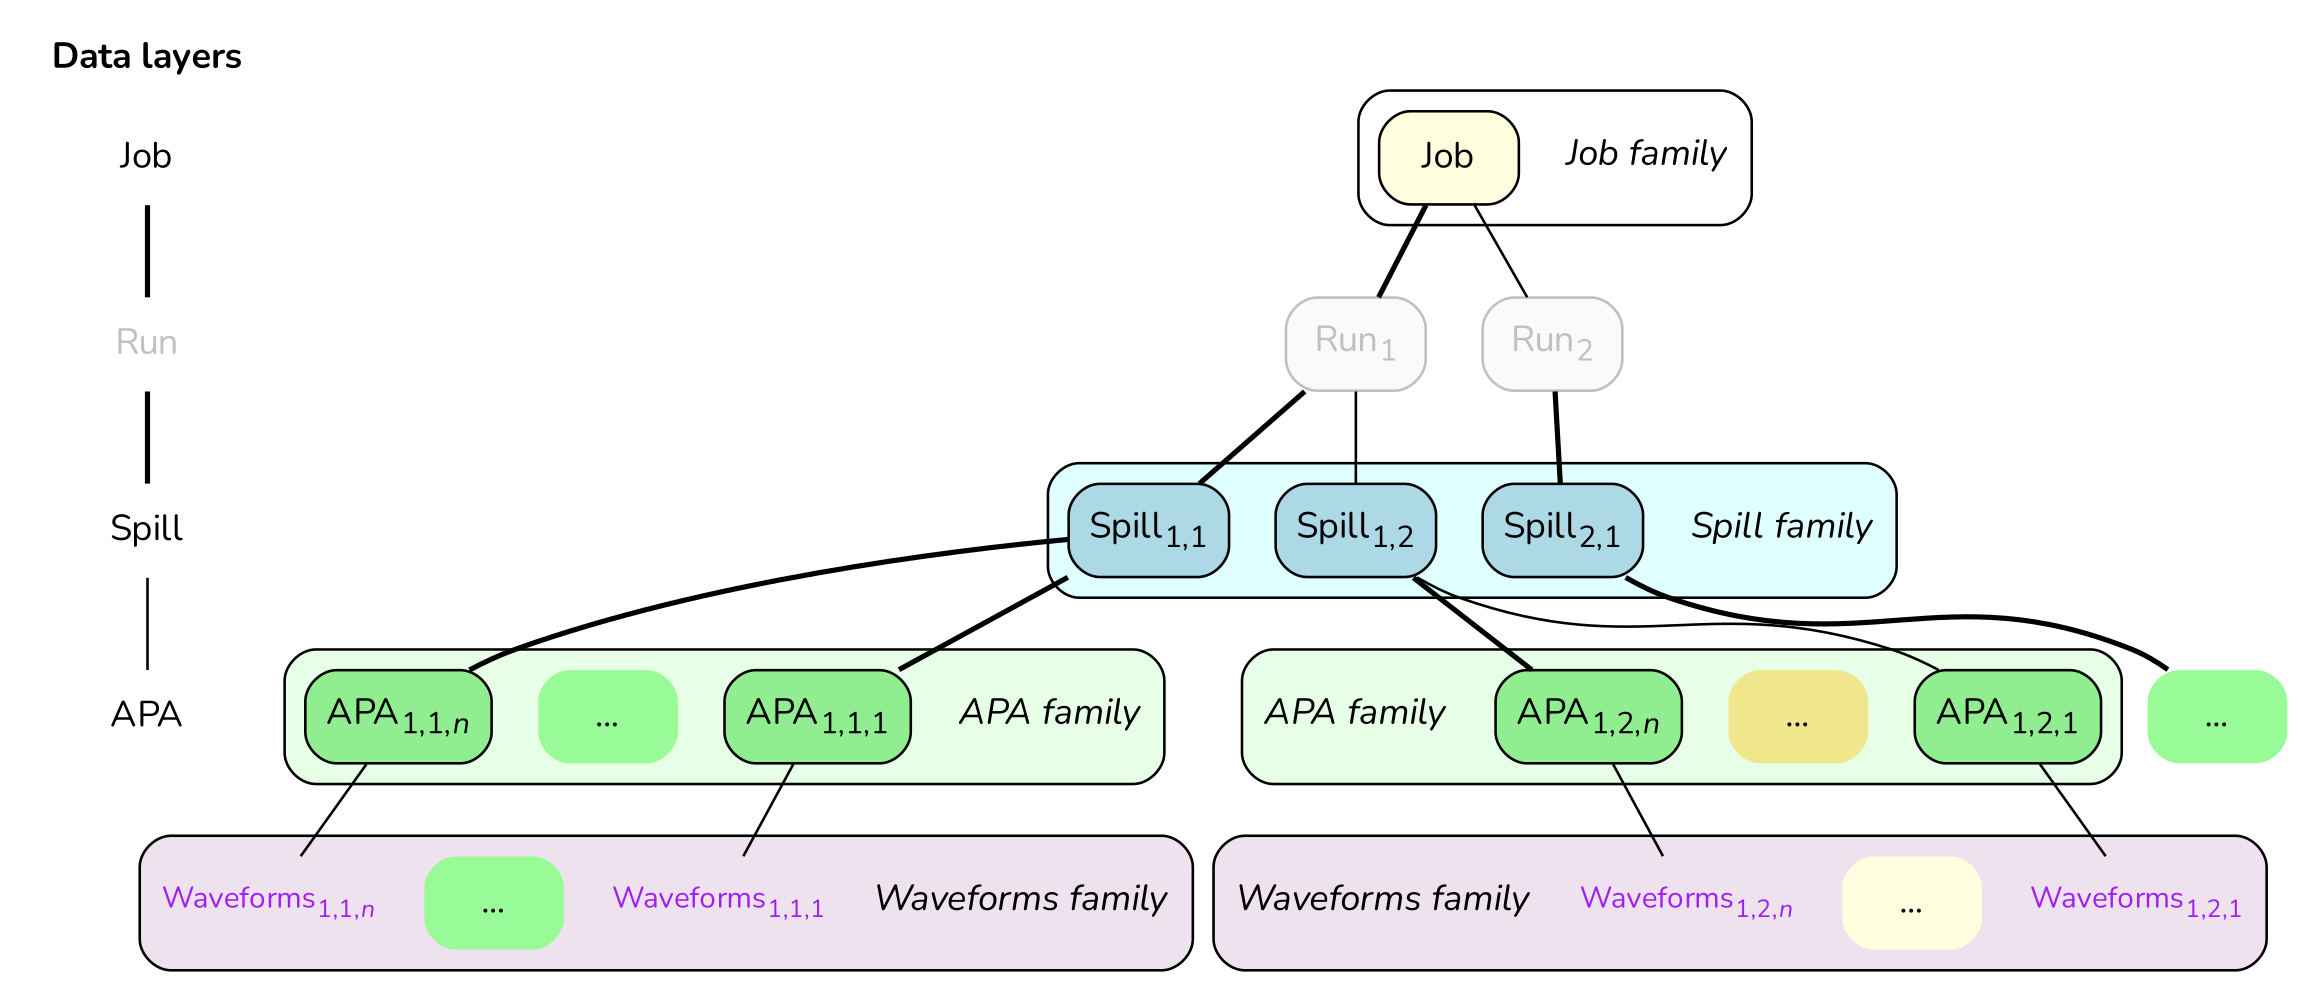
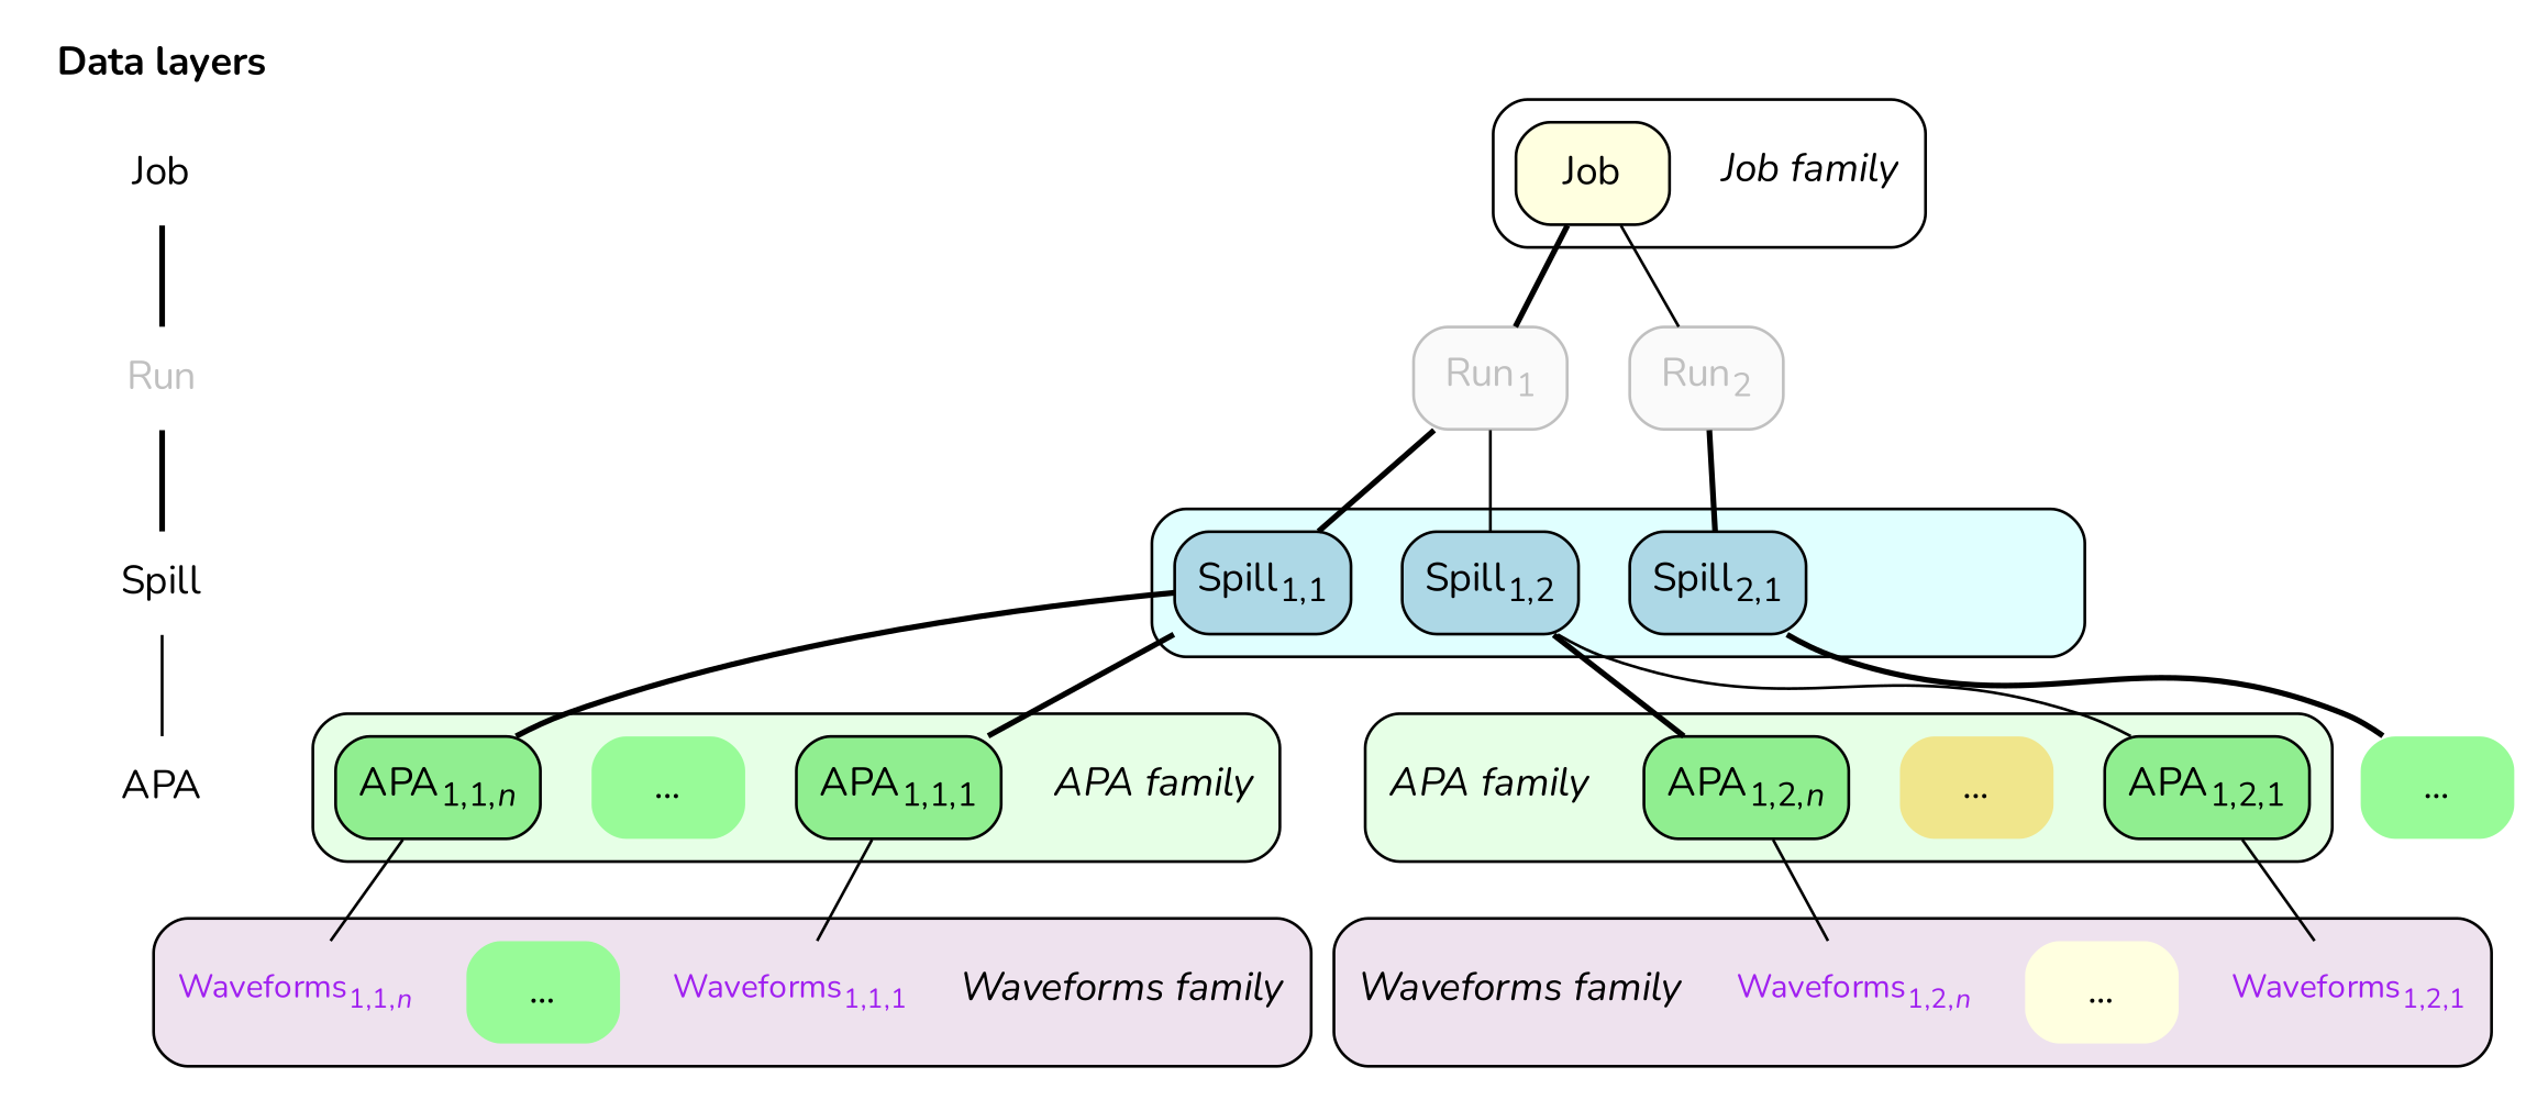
  digraph {
    fontname=Nunito
    node [fontname=Nunito shape=plaintext margin=0 style=rounded fillcolor=lightgreen]
    edge [arrowhead=none style=bold fontname=Nunito]
    n1 [label=<Job> margin="" style="" fillcolor=""]
    n2 [fontcolor=gray label=<Run> margin="" style="" fillcolor=""]
    n3 [label=<Spill> margin="" style="" fillcolor=""]
    n4 [label=<APA> margin="" style="" fillcolor=""]
    n5 [label=<<i>Job family</i>> fillcolor=""]
    n6 [fillcolor=lightyellow label=<Job> shape=box style="filled,rounded" margin=""]
-   n7 [label=<<i>Spill family</i>> fillcolor=""]
    n8 [fillcolor=lightblue label=<Spill<sub>1,1</sub>> shape=box style="filled,rounded" margin=""]
    n9 [fillcolor=lightblue label=<Spill<sub>1,2</sub>> shape=box style="filled,rounded" margin=""]
    n10 [fillcolor=lightblue label=<Spill<sub>2,1</sub>> shape=box style="filled,rounded" margin=""]
    n11 [label=<<i>APA family</i>>]
    n12 [label=<APA<sub>1,1,1</sub>> shape=box style="rounded,filled" margin=""]
    n13 [fillcolor=palegreen label="..." style="rounded,filled" color=black]
    n14 [label=<APA<sub>1,1,<i>n</i></sub>> shape=box style="rounded,filled" margin=""]
    n15 [label=<APA<sub>1,2,1</sub>> shape=box style="rounded,filled" margin=""]
    n16 [fillcolor=khaki label="..." style="rounded,filled" color=deeppink]
    n17 [label=<APA<sub>1,2,<i>n</i></sub>> shape=box style="rounded,filled" margin=""]
    n18 [label=<<i>APA family</i>>]
    n19 [label=<<i>Waveforms family</i>>]
    n20 [fontcolor=purple fontsize=11.5 label=<Waveforms<sub>1,1,1</sub>>]
    n21 [fillcolor=palegreen label="..." style="rounded,filled" color=deeppink]
    n22 [fontcolor=purple fontsize=11.5 label=<Waveforms<sub>1,1,<i>n</i></sub>>]
    n23 [label=<<i>Waveforms family</i>>]
    n24 [fontcolor=purple fontsize=11.5 label=<Waveforms<sub>1,2,1</sub>>]
    n25 [fillcolor=lightyellow label="..." style="rounded,filled" color=deeppink]
    n26 [fontcolor=purple fontsize=11.5 label=<Waveforms<sub>1,2,<i>n</i></sub>>]
    n27 [color=gray fillcolor=gray98 fontcolor=gray label=<Run<sub>1</sub>> shape=box style="filled,rounded" margin=""]
    n28 [color=gray fillcolor=gray98 fontcolor=gray label=<Run<sub>2</sub>> shape=box style="filled,rounded" margin=""]
    n29 [label="..." style="rounded,filled" fillcolor=palegreen color=deeppink]
    subgraph cluster_1 {
      color=none
      label=<<b>Data layers</b>>
      n1
      n2
      n3
      n4
    }
    subgraph cluster_2 {
      fillcolor=white
      style="filled,rounded"
      n5
      n6
    }
    subgraph cluster_3 {
      fillcolor=lightcyan
      style="filled,rounded"
-     n7
      n8
      n9
      n10
    }
    subgraph cluster_4 {
      fillcolor="#e6ffe6"
      style="filled,rounded"
      n11
      n12
      n13
      n14
    }
    subgraph cluster_5 {
      fillcolor="#e6ffe6"
      style="filled,rounded"
      n15
      n16
      n17
      n18
    }
    subgraph cluster_6 {
      fillcolor="#eee2ee"
      style="filled,rounded"
      n19
      n20
      n21
      n22
    }
    subgraph cluster_7 {
      fillcolor="#eee2ee"
      style="filled,rounded"
      n23
      n24
      n25
      n26
    }
    n1 -> n2
    n2 -> n3
    n3 -> n4 [style=solid]
    n6 -> n27
    n6 -> n28 [style=solid]
    n8 -> n11 [style=invis]
    n8 -> n12
    n8 -> n13 [style=invis]
    n8 -> n14
    n9 -> n15 [style=solid]
    n9 -> n16 [style=invis]
    n9 -> n17
    n9 -> n18 [style=invis]
    n10 -> n29
    n11 -> n19 [style=invis]
    n12 -> n20 [style=solid]
    n13 -> n21 [style=invis]
    n14 -> n22 [style=solid]
    n15 -> n24 [style=solid]
    n16 -> n25 [style=invis]
    n17 -> n26 [style=solid]
    n18 -> n23 [style=invis]
    n27 -> n8
    n27 -> n9 [style=solid]
    n28 -> n10
  }
